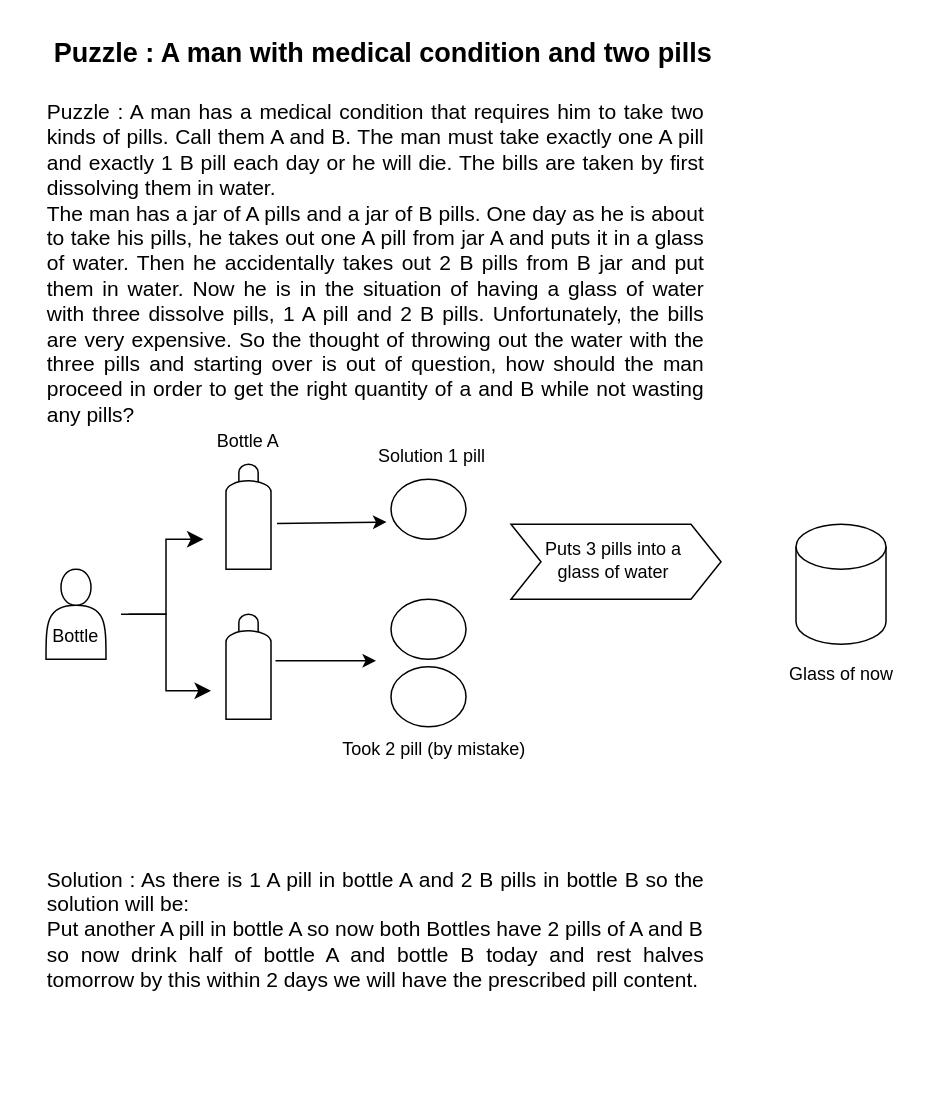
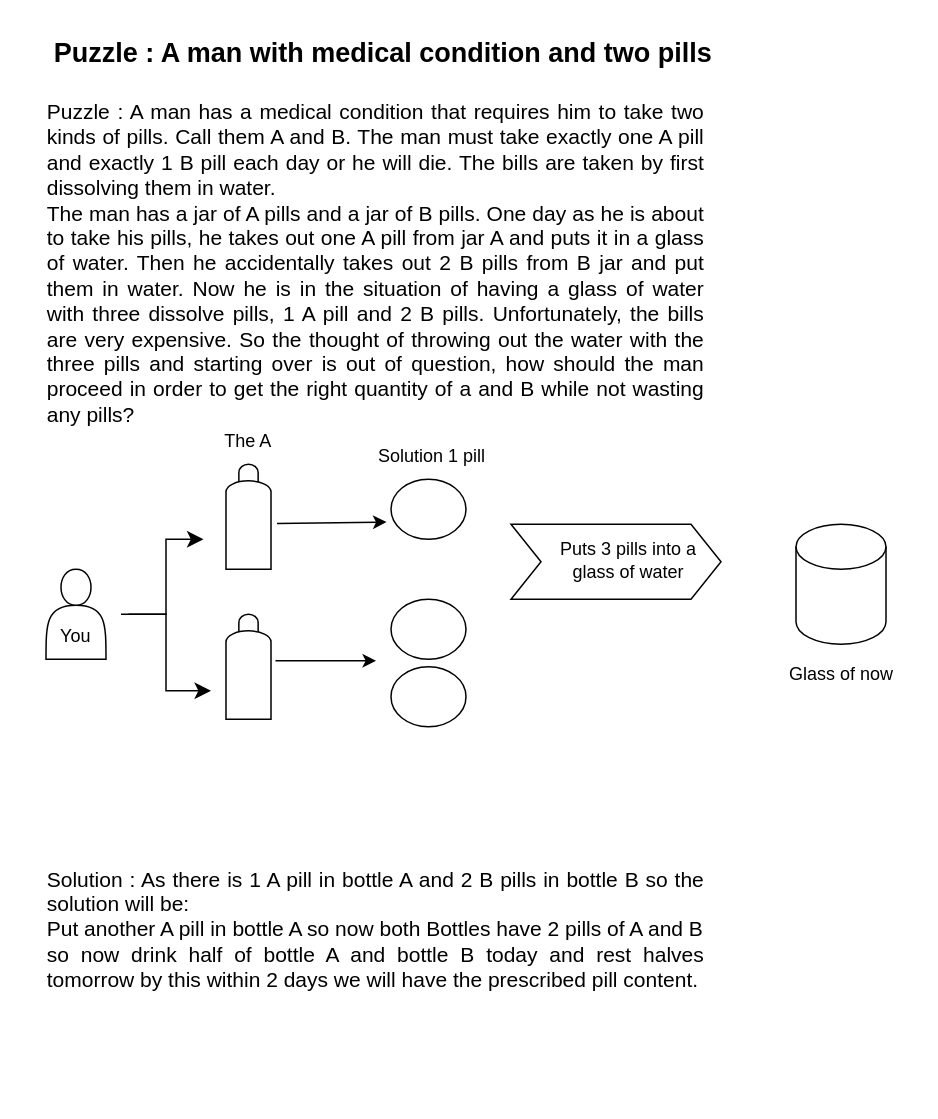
  <mxCell id="0" />
  <mxCell id="1" parent="0" />
  <mxCell id="2" value="" style="shape=actor;whiteSpace=wrap;html=1;" vertex="1" parent="1"><mxGeometry x="30" y="379" width="40" height="60" as="geometry" /></mxCell>
- <mxCell id="3" value="Bottle" style="text;html=1;strokeColor=none;fillColor=none;align=center;verticalAlign=middle;whiteSpace=wrap;rounded=0;" vertex="1" parent="1"><mxGeometry x="20" y="409" width="60" height="30" as="geometry" /></mxCell>
+ <mxCell id="3" value="You" style="text;html=1;strokeColor=none;fillColor=none;align=center;verticalAlign=middle;whiteSpace=wrap;rounded=0;" vertex="1" parent="1"><mxGeometry x="20" y="409" width="60" height="30" as="geometry" /></mxCell>
  <mxCell id="4" value="" style="shape=mxgraph.pid.vessels.gas_bottle;html=1;pointerEvents=1;align=center;verticalLabelPosition=bottom;verticalAlign=top;dashed=0;" vertex="1" parent="1"><mxGeometry x="150" y="309" width="30" height="70" as="geometry" /></mxCell>
  <mxCell id="5" value="" style="shape=mxgraph.pid.vessels.gas_bottle;html=1;pointerEvents=1;align=center;verticalLabelPosition=bottom;verticalAlign=top;dashed=0;" vertex="1" parent="1"><mxGeometry x="150" y="409" width="30" height="70" as="geometry" /></mxCell>
  <mxCell id="6" value="" style="ellipse;whiteSpace=wrap;html=1;" vertex="1" parent="1"><mxGeometry x="260" y="319" width="50" height="40" as="geometry" /></mxCell>
  <mxCell id="7" value="" style="ellipse;whiteSpace=wrap;html=1;" vertex="1" parent="1"><mxGeometry x="260" y="399" width="50" height="40" as="geometry" /></mxCell>
  <mxCell id="8" value="" style="ellipse;whiteSpace=wrap;html=1;" vertex="1" parent="1"><mxGeometry x="260" y="444" width="50" height="40" as="geometry" /></mxCell>
- <mxCell id="9" value="Bottle A" style="text;html=1;strokeColor=none;fillColor=none;align=center;verticalAlign=middle;whiteSpace=wrap;rounded=0;" vertex="1" parent="1"><mxGeometry x="135" y="279" width="60" height="30" as="geometry" /></mxCell>
+ <mxCell id="9" value="The A" style="text;html=1;strokeColor=none;fillColor=none;align=center;verticalAlign=middle;whiteSpace=wrap;rounded=0;" vertex="1" parent="1"><mxGeometry x="135" y="279" width="60" height="30" as="geometry" /></mxCell>
  <mxCell id="10" value="Solution 1 pill" style="text;html=1;strokeColor=none;fillColor=none;align=center;verticalAlign=middle;whiteSpace=wrap;rounded=0;" vertex="1" parent="1"><mxGeometry x="245" y="289" width="85" height="30" as="geometry" /></mxCell>
- <mxCell id="11" value="Took 2 pill (by mistake)" style="text;html=1;strokeColor=none;fillColor=none;align=center;verticalAlign=middle;whiteSpace=wrap;rounded=0;" vertex="1" parent="1"><mxGeometry x="219.5" y="484" width="137.5" height="30" as="geometry" /></mxCell>
  <mxCell id="12" value="" style="shape=step;perimeter=stepPerimeter;whiteSpace=wrap;html=1;fixedSize=1;" vertex="1" parent="1"><mxGeometry x="340" y="349" width="140" height="50" as="geometry" /></mxCell>
- <mxCell id="13" value="Puts 3 pills into a glass of water" style="text;html=1;strokeColor=none;fillColor=none;align=center;verticalAlign=middle;whiteSpace=wrap;rounded=0;" vertex="1" parent="1"><mxGeometry x="357" y="358" width="103" height="30" as="geometry" /></mxCell>
+ <mxCell id="13" value="Puts 3 pills into a glass of water" style="text;html=1;strokeColor=none;fillColor=none;align=center;verticalAlign=middle;whiteSpace=wrap;rounded=0;" vertex="1" parent="1"><mxGeometry x="367" y="358" width="103" height="30" as="geometry" /></mxCell>
  <mxCell id="14" value="" style="shape=cylinder3;whiteSpace=wrap;html=1;boundedLbl=1;backgroundOutline=1;size=15;" vertex="1" parent="1"><mxGeometry x="530" y="349" width="60" height="80" as="geometry" /></mxCell>
  <mxCell id="15" value="Glass of now" style="text;html=1;strokeColor=none;fillColor=none;align=center;verticalAlign=middle;whiteSpace=wrap;rounded=0;" vertex="1" parent="1"><mxGeometry x="517.5" y="434" width="85" height="30" as="geometry" /></mxCell>
  <mxCell id="16" value="&lt;b&gt;&lt;font style=&quot;font-size: 18px;&quot;&gt;Puzzle : A man with medical condition and two pills&lt;/font&gt;&lt;/b&gt;" style="text;html=1;strokeColor=none;fillColor=none;align=center;verticalAlign=middle;whiteSpace=wrap;rounded=0;" vertex="1" parent="1"><mxGeometry x="20" y="20" width="470" height="30" as="geometry" /></mxCell>
  <mxCell id="17" value="&lt;div style=&quot;text-align: justify;&quot;&gt;&lt;span style=&quot;font-size: 14px; background-color: initial;&quot;&gt;Puzzle : A man has a medical condition that requires him to take two kinds of pills. Call them A and B. The man must take exactly one A pill and exactly 1 B pill each day or he will die. The bills are taken by first dissolving them in water.&lt;/span&gt;&lt;/div&gt;&lt;font style=&quot;font-size: 14px;&quot;&gt;&lt;div style=&quot;text-align: justify;&quot;&gt;&lt;span style=&quot;background-color: initial;&quot;&gt;The man has a jar of A pills and a jar of B pills. One day as he is about to take his pills, he takes out one A pill from jar A and puts it in a glass of water. Then he accidentally takes out 2 B pills from B jar and put them in water. Now he is in the situation of having a glass of water with three dissolve pills, 1 A pill and 2 B pills. Unfortunately, the bills are very expensive. So the thought of throwing out the water with the three pills and starting over is out of question, how should the man proceed in order to get the right quantity of a and B while not wasting any pills?&amp;nbsp;&lt;/span&gt;&lt;/div&gt;&lt;/font&gt;" style="text;html=1;strokeColor=none;fillColor=none;align=center;verticalAlign=middle;whiteSpace=wrap;rounded=0;" vertex="1" parent="1"><mxGeometry x="30" y="70" width="440" height="210" as="geometry" /></mxCell>
  <mxCell id="18" value="" style="edgeStyle=elbowEdgeStyle;elbow=horizontal;endArrow=classic;html=1;curved=0;rounded=0;endSize=8;startSize=8;fontSize=14;" edge="1" parent="1"><mxGeometry width="50" height="50" relative="1" as="geometry"><mxPoint x="85" y="409" as="sourcePoint" /><mxPoint x="135" y="359" as="targetPoint" /></mxGeometry></mxCell>
  <mxCell id="19" value="" style="edgeStyle=elbowEdgeStyle;elbow=horizontal;endArrow=classic;html=1;curved=0;rounded=0;endSize=8;startSize=8;fontSize=14;exitX=1;exitY=0;exitDx=0;exitDy=0;" edge="1" parent="1" source="3"><mxGeometry width="50" height="50" relative="1" as="geometry"><mxPoint x="90" y="484" as="sourcePoint" /><mxPoint x="140" y="460" as="targetPoint" /><Array as="points"><mxPoint x="110" y="450" /></Array></mxGeometry></mxCell>
  <mxCell id="20" value="" style="endArrow=classic;html=1;fontSize=14;entryX=-0.06;entryY=0.713;entryDx=0;entryDy=0;entryPerimeter=0;exitX=1.133;exitY=0.564;exitDx=0;exitDy=0;exitPerimeter=0;" edge="1" parent="1" source="4" target="6"><mxGeometry width="50" height="50" relative="1" as="geometry"><mxPoint x="180" y="358" as="sourcePoint" /><mxPoint x="230" y="308" as="targetPoint" /></mxGeometry></mxCell>
  <mxCell id="21" value="" style="endArrow=classic;html=1;fontSize=14;" edge="1" parent="1"><mxGeometry width="50" height="50" relative="1" as="geometry"><mxPoint x="183" y="440" as="sourcePoint" /><mxPoint x="250" y="440" as="targetPoint" /></mxGeometry></mxCell>
  <mxCell id="22" value="&lt;div style=&quot;text-align: justify;&quot;&gt;&lt;span style=&quot;font-size: 14px;&quot;&gt;Solution : As there is 1 A pill in bottle A and 2 B pills in bottle B so the solution will be:&lt;/span&gt;&lt;/div&gt;&lt;div style=&quot;text-align: justify;&quot;&gt;&lt;span style=&quot;font-size: 14px;&quot;&gt;Put another A pill in bottle A so now both Bottles have 2 pills of A and B&lt;/span&gt;&lt;/div&gt;&lt;div style=&quot;text-align: justify;&quot;&gt;&lt;span style=&quot;font-size: 14px;&quot;&gt;so now drink half of bottle A and bottle B today and rest halves tomorrow by this within 2 days we will have the prescribed pill content.&lt;/span&gt;&lt;/div&gt;" style="text;html=1;strokeColor=none;fillColor=none;align=center;verticalAlign=middle;whiteSpace=wrap;rounded=0;" vertex="1" parent="1"><mxGeometry x="30" y="514" width="440" height="210" as="geometry" /></mxCell>
